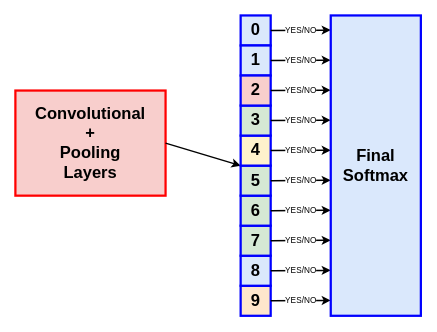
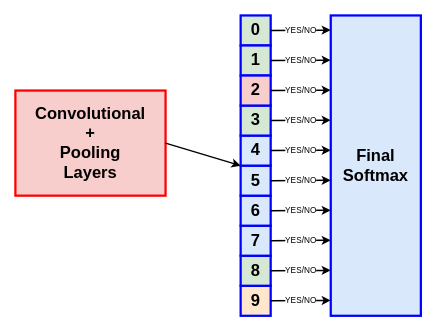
  <mxCell id="0" />
  <mxCell id="1" parent="0" />
  <mxCell id="2" value="Convolutional&lt;br&gt;+&lt;br&gt;Pooling&lt;br&gt;Layers" style="rounded=0;whiteSpace=wrap;html=1;fillColor=#f8cecc;strokeColor=#FF0000;fontStyle=1;fontSize=22;strokeWidth=3;" parent="1" vertex="1"><mxGeometry x="20" y="120" width="200" height="140" as="geometry" /></mxCell>
  <mxCell id="3" value="" style="endArrow=classic;html=1;rounded=0;exitX=1;exitY=0.5;exitDx=0;exitDy=0;strokeWidth=2;" parent="1" source="2" edge="1"><mxGeometry width="50" height="50" relative="1" as="geometry"><mxPoint x="370" y="250" as="sourcePoint" /><mxPoint x="320" y="220" as="targetPoint" /><Array as="points"><mxPoint x="320" y="220" /></Array></mxGeometry></mxCell>
- <mxCell id="4" value="0" style="rounded=0;whiteSpace=wrap;html=1;fillColor=#dae8fc;strokeColor=#0000FF;fontStyle=1;fontSize=22;strokeWidth=3;" vertex="1" parent="1"><mxGeometry x="320" y="20" width="40" height="40" as="geometry" /></mxCell>
- <mxCell id="5" value="1" style="rounded=0;whiteSpace=wrap;html=1;fillColor=#dae8fc;strokeColor=#0000FF;fontStyle=1;fontSize=22;strokeWidth=3;" vertex="1" parent="1"><mxGeometry x="320" y="60" width="40" height="40" as="geometry" /></mxCell>
+ <mxCell id="4" value="0" style="rounded=0;whiteSpace=wrap;html=1;fillColor=#d5e8d4;strokeColor=#0000FF;fontStyle=1;fontSize=22;strokeWidth=3;" vertex="1" parent="1"><mxGeometry x="320" y="20" width="40" height="40" as="geometry" /></mxCell>
+ <mxCell id="5" value="1" style="rounded=0;whiteSpace=wrap;html=1;fillColor=#d5e8d4;strokeColor=#0000FF;fontStyle=1;fontSize=22;strokeWidth=3;" vertex="1" parent="1"><mxGeometry x="320" y="60" width="40" height="40" as="geometry" /></mxCell>
  <mxCell id="6" value="9" style="rounded=0;whiteSpace=wrap;html=1;fillColor=#ffe6cc;strokeColor=#0000FF;fontStyle=1;fontSize=22;strokeWidth=3;" vertex="1" parent="1"><mxGeometry x="320" y="380" width="40" height="40" as="geometry" /></mxCell>
- <mxCell id="7" value="8" style="rounded=0;whiteSpace=wrap;html=1;fillColor=#dae8fc;strokeColor=#0000FF;fontStyle=1;fontSize=22;strokeWidth=3;" vertex="1" parent="1"><mxGeometry x="320" y="340" width="40" height="40" as="geometry" /></mxCell>
- <mxCell id="8" value="7" style="rounded=0;whiteSpace=wrap;html=1;fillColor=#d5e8d4;strokeColor=#0000FF;fontStyle=1;fontSize=22;strokeWidth=3;" vertex="1" parent="1"><mxGeometry x="320" y="300" width="40" height="40" as="geometry" /></mxCell>
- <mxCell id="9" value="6" style="rounded=0;whiteSpace=wrap;html=1;fillColor=#d5e8d4;strokeColor=#0000FF;fontStyle=1;fontSize=22;strokeWidth=3;" vertex="1" parent="1"><mxGeometry x="320" y="260" width="40" height="40" as="geometry" /></mxCell>
- <mxCell id="10" value="5" style="rounded=0;whiteSpace=wrap;html=1;fillColor=#d5e8d4;strokeColor=#0000FF;fontStyle=1;fontSize=22;strokeWidth=3;" vertex="1" parent="1"><mxGeometry x="320" y="220" width="40" height="40" as="geometry" /></mxCell>
- <mxCell id="11" value="4" style="rounded=0;whiteSpace=wrap;html=1;fillColor=#fff2cc;strokeColor=#0000FF;fontStyle=1;fontSize=22;strokeWidth=3;" vertex="1" parent="1"><mxGeometry x="320" y="180" width="40" height="40" as="geometry" /></mxCell>
+ <mxCell id="7" value="8" style="rounded=0;whiteSpace=wrap;html=1;fillColor=#d5e8d4;strokeColor=#0000FF;fontStyle=1;fontSize=22;strokeWidth=3;" vertex="1" parent="1"><mxGeometry x="320" y="340" width="40" height="40" as="geometry" /></mxCell>
+ <mxCell id="8" value="7" style="rounded=0;whiteSpace=wrap;html=1;fillColor=#dae8fc;strokeColor=#0000FF;fontStyle=1;fontSize=22;strokeWidth=3;" vertex="1" parent="1"><mxGeometry x="320" y="300" width="40" height="40" as="geometry" /></mxCell>
+ <mxCell id="9" value="6" style="rounded=0;whiteSpace=wrap;html=1;fillColor=#dae8fc;strokeColor=#0000FF;fontStyle=1;fontSize=22;strokeWidth=3;" vertex="1" parent="1"><mxGeometry x="320" y="260" width="40" height="40" as="geometry" /></mxCell>
+ <mxCell id="10" value="5" style="rounded=0;whiteSpace=wrap;html=1;fillColor=#dae8fc;strokeColor=#0000FF;fontStyle=1;fontSize=22;strokeWidth=3;" vertex="1" parent="1"><mxGeometry x="320" y="220" width="40" height="40" as="geometry" /></mxCell>
+ <mxCell id="11" value="4" style="rounded=0;whiteSpace=wrap;html=1;fillColor=#dae8fc;strokeColor=#0000FF;fontStyle=1;fontSize=22;strokeWidth=3;" vertex="1" parent="1"><mxGeometry x="320" y="180" width="40" height="40" as="geometry" /></mxCell>
  <mxCell id="12" value="3" style="rounded=0;whiteSpace=wrap;html=1;fillColor=#d5e8d4;strokeColor=#0000FF;fontStyle=1;fontSize=22;strokeWidth=3;" vertex="1" parent="1"><mxGeometry x="320" y="140" width="40" height="40" as="geometry" /></mxCell>
  <mxCell id="13" value="2" style="rounded=0;whiteSpace=wrap;html=1;fillColor=#f8cecc;strokeColor=#0000FF;fontStyle=1;fontSize=22;strokeWidth=3;" vertex="1" parent="1"><mxGeometry x="320" y="100" width="40" height="40" as="geometry" /></mxCell>
  <mxCell id="14" value="YES/NO" style="endArrow=classic;html=1;rounded=0;strokeWidth=2;" edge="1" parent="1"><mxGeometry width="50" height="50" relative="1" as="geometry"><mxPoint x="360" as="sourcePoint" y="40" /><mxPoint x="440" y="39.5" as="targetPoint" /><Array as="points"><mxPoint x="440" y="39.5" /></Array></mxGeometry></mxCell>
  <mxCell id="15" value="YES/NO" style="endArrow=classic;html=1;rounded=0;strokeWidth=2;" edge="1" parent="1"><mxGeometry width="50" height="50" relative="1" as="geometry"><mxPoint x="360" y="80" as="sourcePoint" /><mxPoint x="440" y="79.5" as="targetPoint" /><Array as="points"><mxPoint x="440" y="79.5" /></Array></mxGeometry></mxCell>
  <mxCell id="16" value="YES/NO" style="endArrow=classic;html=1;rounded=0;strokeWidth=2;" edge="1" parent="1"><mxGeometry width="50" height="50" relative="1" as="geometry"><mxPoint x="360" y="160" as="sourcePoint" /><mxPoint x="440" y="159.5" as="targetPoint" /><Array as="points"><mxPoint x="440" y="159.5" /></Array></mxGeometry></mxCell>
  <mxCell id="17" value="YES/NO" style="endArrow=classic;html=1;rounded=0;strokeWidth=2;" edge="1" parent="1"><mxGeometry width="50" height="50" relative="1" as="geometry"><mxPoint x="360" y="200" as="sourcePoint" /><mxPoint x="440" y="199.5" as="targetPoint" /><Array as="points"><mxPoint x="440" y="199.5" /></Array></mxGeometry></mxCell>
  <mxCell id="18" value="YES/NO" style="endArrow=classic;html=1;rounded=0;strokeWidth=2;" edge="1" parent="1"><mxGeometry width="50" height="50" relative="1" as="geometry"><mxPoint x="360" y="120" as="sourcePoint" /><mxPoint x="440" y="119.5" as="targetPoint" /><Array as="points"><mxPoint x="440" y="119.5" /></Array></mxGeometry></mxCell>
  <mxCell id="19" value="YES/NO" style="endArrow=classic;html=1;rounded=0;strokeWidth=2;" edge="1" parent="1"><mxGeometry width="50" height="50" relative="1" as="geometry"><mxPoint x="360" y="240" as="sourcePoint" /><mxPoint x="440" y="239.5" as="targetPoint" /><Array as="points"><mxPoint x="440" y="239.5" /></Array></mxGeometry></mxCell>
  <mxCell id="20" value="YES/NO" style="endArrow=classic;html=1;rounded=0;strokeWidth=2;" edge="1" parent="1"><mxGeometry width="50" height="50" relative="1" as="geometry"><mxPoint x="360" y="280" as="sourcePoint" /><mxPoint x="440" y="279.5" as="targetPoint" /><Array as="points"><mxPoint x="440" y="279.5" /></Array></mxGeometry></mxCell>
  <mxCell id="21" value="YES/NO" style="endArrow=classic;html=1;rounded=0;strokeWidth=2;" edge="1" parent="1"><mxGeometry width="50" height="50" relative="1" as="geometry"><mxPoint x="360" y="320" as="sourcePoint" /><mxPoint x="440" y="319.5" as="targetPoint" /><Array as="points"><mxPoint x="440" y="319.5" /></Array></mxGeometry></mxCell>
  <mxCell id="22" value="YES/NO" style="endArrow=classic;html=1;rounded=0;strokeWidth=2;" edge="1" parent="1"><mxGeometry width="50" height="50" relative="1" as="geometry"><mxPoint x="360" y="360" as="sourcePoint" /><mxPoint x="440" y="359.5" as="targetPoint" /><Array as="points"><mxPoint x="440" y="359.5" /></Array></mxGeometry></mxCell>
  <mxCell id="23" value="YES/NO" style="endArrow=classic;html=1;rounded=0;strokeWidth=2;" edge="1" parent="1"><mxGeometry width="50" height="50" relative="1" as="geometry"><mxPoint x="360" y="400" as="sourcePoint" /><mxPoint x="440" y="399.5" as="targetPoint" /><Array as="points"><mxPoint x="440" y="399.5" /></Array></mxGeometry></mxCell>
  <mxCell id="24" value="Final Softmax" style="rounded=0;whiteSpace=wrap;html=1;fillColor=#dae8fc;strokeColor=#0000FF;fontStyle=1;fontSize=22;strokeWidth=3;" vertex="1" parent="1"><mxGeometry x="440" y="20" width="120" height="400" as="geometry" /></mxCell>
